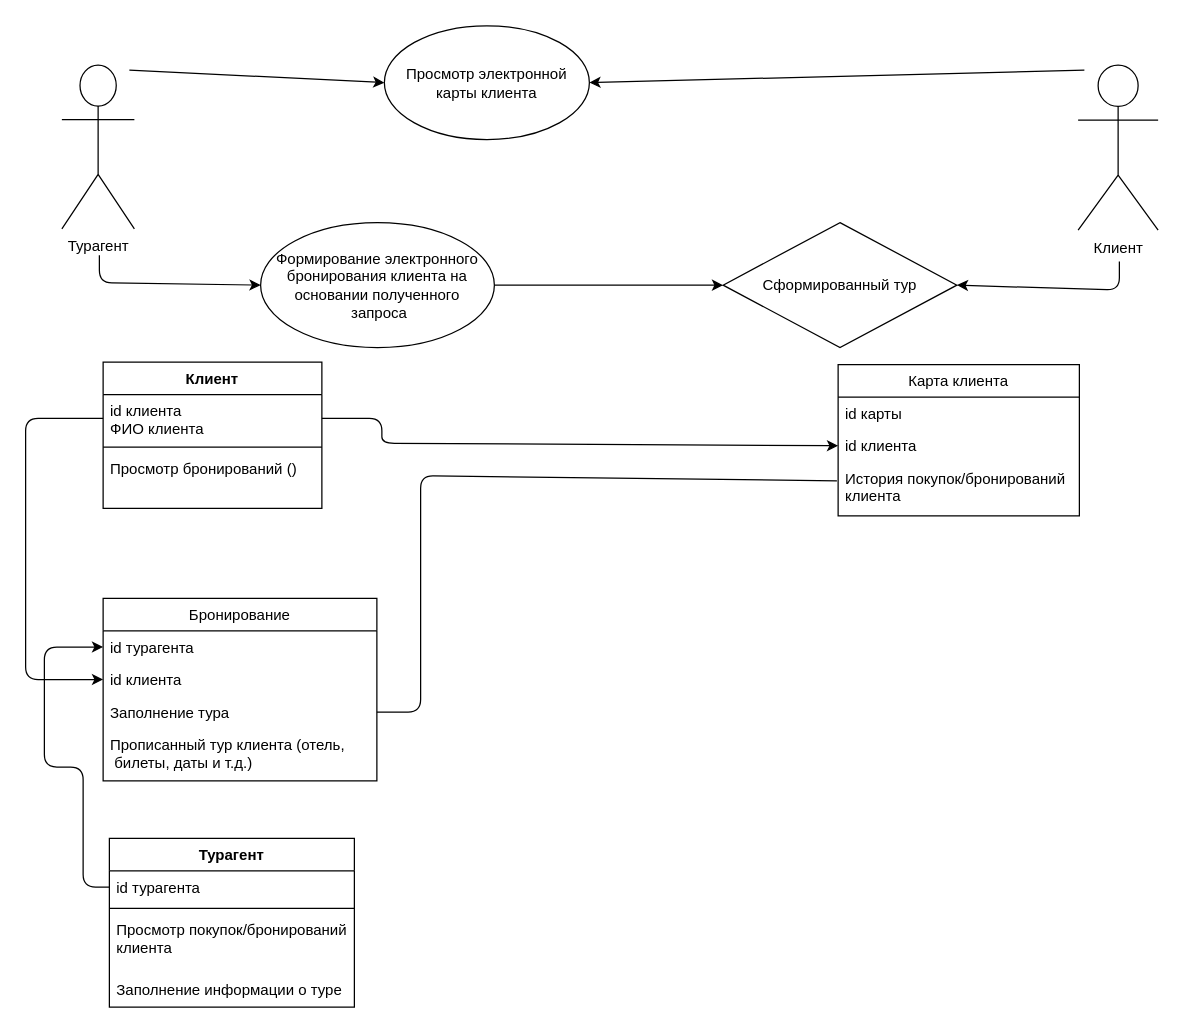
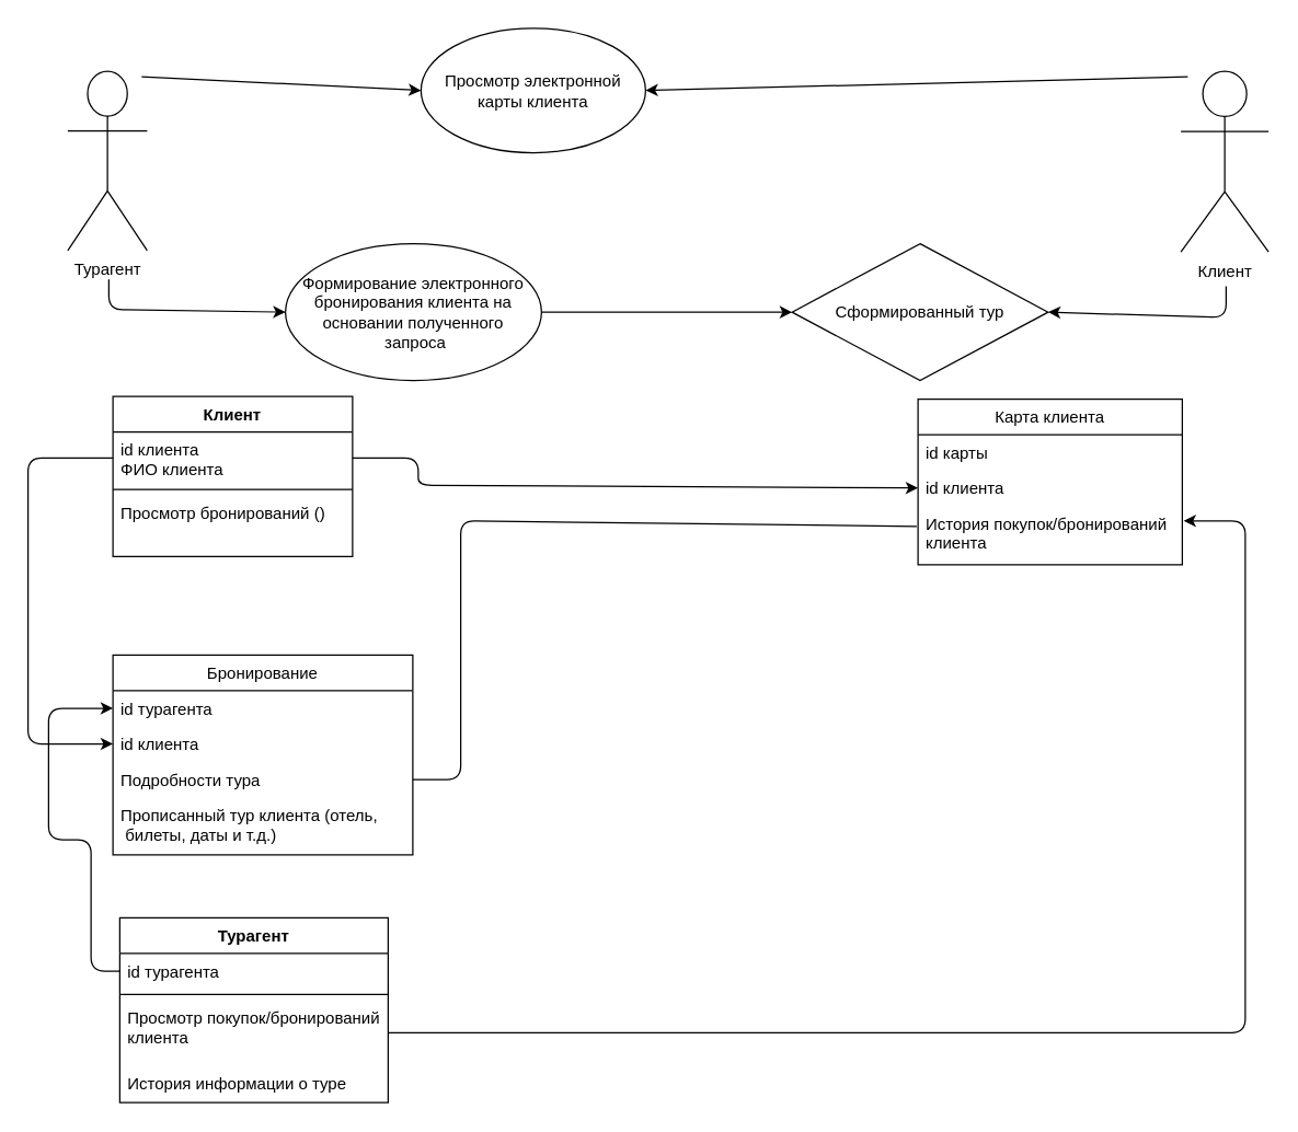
  <mxCell id="0" />
  <mxCell id="1" parent="0" />
  <mxCell id="2" value="Турагент" style="shape=umlActor;verticalLabelPosition=bottom;labelBackgroundColor=#ffffff;verticalAlign=top;html=1;outlineConnect=0;fontStyle=0" parent="1" vertex="1"><mxGeometry x="49" y="51.5" width="58" height="131" as="geometry" /></mxCell>
  <mxCell id="3" value="Просмотр электронной карты клиента" style="ellipse;whiteSpace=wrap;html=1;" parent="1" vertex="1"><mxGeometry x="307" y="20" width="164" height="91" as="geometry" /></mxCell>
  <mxCell id="4" value="" style="edgeStyle=orthogonalEdgeStyle;rounded=0;orthogonalLoop=1;jettySize=auto;html=1;" parent="1" source="5" target="6" edge="1"><mxGeometry relative="1" as="geometry" /></mxCell>
  <mxCell id="5" value="Формирование электронного бронирования клиента на основании полученного&lt;br&gt;&amp;nbsp;запроса" style="ellipse;whiteSpace=wrap;html=1;" parent="1" vertex="1"><mxGeometry x="208" y="177.5" width="187" height="100" as="geometry" /></mxCell>
  <mxCell id="6" value="Сформированный тур" style="rhombus;whiteSpace=wrap;html=1;" parent="1" vertex="1"><mxGeometry x="578" y="177.5" width="187" height="100" as="geometry" /></mxCell>
  <mxCell id="7" value="Клиент" style="shape=umlActor;verticalLabelPosition=bottom;labelBackgroundColor=#ffffff;verticalAlign=top;html=1;outlineConnect=0;" parent="1" vertex="1"><mxGeometry x="862" y="51.5" width="64" height="132" as="geometry" /></mxCell>
  <mxCell id="8" value="" style="endArrow=classic;html=1;entryX=0;entryY=0.5;entryDx=0;entryDy=0;" parent="1" edge="1" target="3"><mxGeometry width="50" height="50" relative="1" as="geometry"><mxPoint x="103" y="55.5" as="sourcePoint" /><mxPoint x="217" y="52.5" as="targetPoint" /></mxGeometry></mxCell>
  <mxCell id="9" value="" style="endArrow=classic;html=1;entryX=0;entryY=0.5;entryDx=0;entryDy=0;" parent="1" edge="1" target="5"><mxGeometry width="50" height="50" relative="1" as="geometry"><mxPoint x="79" y="203.5" as="sourcePoint" /><mxPoint x="225" y="225.5" as="targetPoint" /><Array as="points"><mxPoint x="79" y="225.5" /></Array></mxGeometry></mxCell>
  <mxCell id="10" value="" style="endArrow=classic;html=1;entryX=1;entryY=0.5;entryDx=0;entryDy=0;" parent="1" edge="1" target="6"><mxGeometry width="50" height="50" relative="1" as="geometry"><mxPoint x="895" y="208.5" as="sourcePoint" /><mxPoint x="680" y="231.5" as="targetPoint" /><Array as="points"><mxPoint x="895" y="231.5" /></Array></mxGeometry></mxCell>
  <mxCell id="11" value="" style="endArrow=classic;html=1;entryX=1;entryY=0.5;entryDx=0;entryDy=0;" parent="1" edge="1" target="3"><mxGeometry width="50" height="50" relative="1" as="geometry"><mxPoint x="867" y="55.5" as="sourcePoint" /><mxPoint x="398" y="59.5" as="targetPoint" /></mxGeometry></mxCell>
  <mxCell id="12" value="Клиент" style="swimlane;fontStyle=1;align=center;verticalAlign=top;childLayout=stackLayout;horizontal=1;startSize=26;horizontalStack=0;resizeParent=1;resizeParentMax=0;resizeLast=0;collapsible=1;marginBottom=0;" parent="1" vertex="1"><mxGeometry x="82" y="289" width="175" height="117" as="geometry" /></mxCell>
  <mxCell id="13" value="id клиента&#10;ФИО клиента" style="text;strokeColor=none;fillColor=none;align=left;verticalAlign=top;spacingLeft=4;spacingRight=4;overflow=hidden;rotatable=0;points=[[0,0.5],[1,0.5]];portConstraint=eastwest;" parent="12" vertex="1"><mxGeometry y="26" width="175" height="38" as="geometry" /></mxCell>
  <mxCell id="14" value="" style="line;strokeWidth=1;fillColor=none;align=left;verticalAlign=middle;spacingTop=-1;spacingLeft=3;spacingRight=3;rotatable=0;labelPosition=right;points=[];portConstraint=eastwest;" parent="12" vertex="1"><mxGeometry y="64" width="175" height="8" as="geometry" /></mxCell>
  <mxCell id="15" value="Просмотр бронирований () &#10;" style="text;strokeColor=none;fillColor=none;align=left;verticalAlign=top;spacingLeft=4;spacingRight=4;overflow=hidden;rotatable=0;points=[[0,0.5],[1,0.5]];portConstraint=eastwest;" parent="12" vertex="1"><mxGeometry y="72" width="175" height="45" as="geometry" /></mxCell>
  <mxCell id="16" value="" style="endArrow=classic;html=1;exitX=1;exitY=0.5;exitDx=0;exitDy=0;entryX=0;entryY=0.5;entryDx=0;entryDy=0;" parent="1" source="13" target="28" edge="1"><mxGeometry width="50" height="50" relative="1" as="geometry"><mxPoint x="306" y="344" as="sourcePoint" /><mxPoint x="356" y="294" as="targetPoint" /><Array as="points"><mxPoint x="305" y="334" /><mxPoint x="305" y="354" /></Array></mxGeometry></mxCell>
  <mxCell id="17" value="Бронирование" style="swimlane;fontStyle=0;childLayout=stackLayout;horizontal=1;startSize=26;fillColor=none;horizontalStack=0;resizeParent=1;resizeParentMax=0;resizeLast=0;collapsible=1;marginBottom=0;" parent="1" vertex="1"><mxGeometry x="82" y="478" width="219" height="146" as="geometry" /></mxCell>
  <mxCell id="18" value="id турагента" style="text;strokeColor=none;fillColor=none;align=left;verticalAlign=top;spacingLeft=4;spacingRight=4;overflow=hidden;rotatable=0;points=[[0,0.5],[1,0.5]];portConstraint=eastwest;" parent="17" vertex="1"><mxGeometry y="26" width="219" height="26" as="geometry" /></mxCell>
  <mxCell id="19" value="id клиента" style="text;strokeColor=none;fillColor=none;align=left;verticalAlign=top;spacingLeft=4;spacingRight=4;overflow=hidden;rotatable=0;points=[[0,0.5],[1,0.5]];portConstraint=eastwest;" parent="17" vertex="1"><mxGeometry y="52" width="219" height="26" as="geometry" /></mxCell>
- <mxCell id="20" value="Заполнение тура" style="text;strokeColor=none;fillColor=none;align=left;verticalAlign=top;spacingLeft=4;spacingRight=4;overflow=hidden;rotatable=0;points=[[0,0.5],[1,0.5]];portConstraint=eastwest;" parent="17" vertex="1"><mxGeometry y="78" width="219" height="26" as="geometry" /></mxCell>
+ <mxCell id="20" value="Подробности тура" style="text;strokeColor=none;fillColor=none;align=left;verticalAlign=top;spacingLeft=4;spacingRight=4;overflow=hidden;rotatable=0;points=[[0,0.5],[1,0.5]];portConstraint=eastwest;" parent="17" vertex="1"><mxGeometry y="78" width="219" height="26" as="geometry" /></mxCell>
  <mxCell id="21" value="Прописанный тур клиента (отель,&#10; билеты, даты и т.д.) " style="text;strokeColor=none;fillColor=none;align=left;verticalAlign=top;spacingLeft=4;spacingRight=4;overflow=hidden;rotatable=0;points=[[0,0.5],[1,0.5]];portConstraint=eastwest;" parent="17" vertex="1"><mxGeometry y="104" width="219" height="42" as="geometry" /></mxCell>
  <mxCell id="22" value="" style="endArrow=classic;html=1;exitX=0;exitY=0.5;exitDx=0;exitDy=0;entryX=0;entryY=0.5;entryDx=0;entryDy=0;edgeStyle=orthogonalEdgeStyle;" parent="1" source="31" target="18" edge="1"><mxGeometry width="50" height="50" relative="1" as="geometry"><mxPoint x="318" y="472" as="sourcePoint" /><mxPoint x="368" y="422" as="targetPoint" /><Array as="points"><mxPoint x="66" y="709" /><mxPoint x="66" y="613" /><mxPoint x="35" y="613" /><mxPoint x="35" y="517" /></Array></mxGeometry></mxCell>
  <mxCell id="23" value="" style="endArrow=classic;html=1;exitX=0;exitY=0.5;exitDx=0;exitDy=0;entryX=0;entryY=0.5;entryDx=0;entryDy=0;" parent="1" source="13" target="19" edge="1"><mxGeometry width="50" height="50" relative="1" as="geometry"><mxPoint x="10" y="416" as="sourcePoint" /><mxPoint x="20" y="670" as="targetPoint" /><Array as="points"><mxPoint x="20" y="334" /><mxPoint x="20" y="543" /></Array></mxGeometry></mxCell>
+ <mxCell id="24" value="" style="endArrow=classic;html=1;exitX=1;exitY=0.5;exitDx=0;exitDy=0;entryX=1.005;entryY=0.256;entryDx=0;entryDy=0;entryPerimeter=0;" parent="1" source="33" target="29" edge="1"><mxGeometry width="50" height="50" relative="1" as="geometry"><mxPoint x="772" y="566" as="sourcePoint" /><mxPoint x="758" y="380" as="targetPoint" /><Array as="points"><mxPoint x="909" y="754" /><mxPoint x="909" y="380" /></Array></mxGeometry></mxCell>
  <mxCell id="25" value="" style="endArrow=none;html=1;exitX=1;exitY=0.5;exitDx=0;exitDy=0;entryX=-0.005;entryY=0.349;entryDx=0;entryDy=0;entryPerimeter=0;" parent="1" source="20" target="29" edge="1"><mxGeometry width="50" height="50" relative="1" as="geometry"><mxPoint x="346" y="562" as="sourcePoint" /><mxPoint x="344" y="392" as="targetPoint" /><Array as="points"><mxPoint x="336" y="569" /><mxPoint x="336" y="380" /></Array></mxGeometry></mxCell>
  <mxCell id="26" value="Карта клиента" style="swimlane;fontStyle=0;childLayout=stackLayout;horizontal=1;startSize=26;fillColor=none;horizontalStack=0;resizeParent=1;resizeParentMax=0;resizeLast=0;collapsible=1;marginBottom=0;" parent="1" vertex="1"><mxGeometry x="670" y="291" width="193" height="121" as="geometry" /></mxCell>
  <mxCell id="27" value="id карты" style="text;strokeColor=none;fillColor=none;align=left;verticalAlign=top;spacingLeft=4;spacingRight=4;overflow=hidden;rotatable=0;points=[[0,0.5],[1,0.5]];portConstraint=eastwest;" parent="26" vertex="1"><mxGeometry y="26" width="193" height="26" as="geometry" /></mxCell>
  <mxCell id="28" value="id клиента" style="text;strokeColor=none;fillColor=none;align=left;verticalAlign=top;spacingLeft=4;spacingRight=4;overflow=hidden;rotatable=0;points=[[0,0.5],[1,0.5]];portConstraint=eastwest;" parent="26" vertex="1"><mxGeometry y="52" width="193" height="26" as="geometry" /></mxCell>
  <mxCell id="29" value="История покупок/бронирований &#10;клиента" style="text;strokeColor=none;fillColor=none;align=left;verticalAlign=top;spacingLeft=4;spacingRight=4;overflow=hidden;rotatable=0;points=[[0,0.5],[1,0.5]];portConstraint=eastwest;" parent="26" vertex="1"><mxGeometry y="78" width="193" height="43" as="geometry" /></mxCell>
  <mxCell id="30" value="Турагент" style="swimlane;fontStyle=1;align=center;verticalAlign=top;childLayout=stackLayout;horizontal=1;startSize=26;horizontalStack=0;resizeParent=1;resizeParentMax=0;resizeLast=0;collapsible=1;marginBottom=0;" parent="1" vertex="1"><mxGeometry x="87" y="670" width="196" height="135" as="geometry" /></mxCell>
  <mxCell id="31" value="id турагента" style="text;strokeColor=none;fillColor=none;align=left;verticalAlign=top;spacingLeft=4;spacingRight=4;overflow=hidden;rotatable=0;points=[[0,0.5],[1,0.5]];portConstraint=eastwest;" parent="30" vertex="1"><mxGeometry y="26" width="196" height="26" as="geometry" /></mxCell>
  <mxCell id="32" value="" style="line;strokeWidth=1;fillColor=none;align=left;verticalAlign=middle;spacingTop=-1;spacingLeft=3;spacingRight=3;rotatable=0;labelPosition=right;points=[];portConstraint=eastwest;" parent="30" vertex="1"><mxGeometry y="52" width="196" height="8" as="geometry" /></mxCell>
  <mxCell id="33" value="Просмотр покупок/бронирований &#10;клиента" style="text;strokeColor=none;fillColor=none;align=left;verticalAlign=top;spacingLeft=4;spacingRight=4;overflow=hidden;rotatable=0;points=[[0,0.5],[1,0.5]];portConstraint=eastwest;" parent="30" vertex="1"><mxGeometry y="60" width="196" height="48" as="geometry" /></mxCell>
- <mxCell id="34" value="Заполнение информации о туре" style="text;strokeColor=none;fillColor=none;align=left;verticalAlign=top;spacingLeft=4;spacingRight=4;overflow=hidden;rotatable=0;points=[[0,0.5],[1,0.5]];portConstraint=eastwest;" parent="30" vertex="1"><mxGeometry y="108" width="196" height="27" as="geometry" /></mxCell>
+ <mxCell id="34" value="История информации о туре" style="text;strokeColor=none;fillColor=none;align=left;verticalAlign=top;spacingLeft=4;spacingRight=4;overflow=hidden;rotatable=0;points=[[0,0.5],[1,0.5]];portConstraint=eastwest;" parent="30" vertex="1"><mxGeometry y="108" width="196" height="27" as="geometry" /></mxCell>
